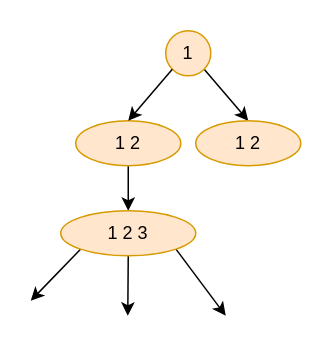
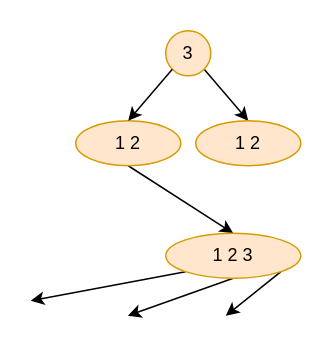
  <mxCell id="0" />
  <mxCell id="1" parent="0" />
  <mxCell id="2" style="rounded=0;orthogonalLoop=1;jettySize=auto;html=1;exitX=1;exitY=1;exitDx=0;exitDy=0;entryX=0.5;entryY=0;entryDx=0;entryDy=0;" edge="1" parent="1" source="3" target="7"><mxGeometry relative="1" as="geometry" /></mxCell>
- <mxCell id="3" value="1" style="ellipse;whiteSpace=wrap;html=1;aspect=fixed;fillColor=#ffe6cc;strokeColor=#d79b00;" vertex="1" parent="1"><mxGeometry x="110" y="20" width="30" height="30" as="geometry" /></mxCell>
+ <mxCell id="3" value="3" style="ellipse;whiteSpace=wrap;html=1;aspect=fixed;fillColor=#ffe6cc;strokeColor=#d79b00;" vertex="1" parent="1"><mxGeometry x="110" y="20" width="30" height="30" as="geometry" /></mxCell>
  <mxCell id="4" style="edgeStyle=none;rounded=0;orthogonalLoop=1;jettySize=auto;html=1;exitX=0.5;exitY=1;exitDx=0;exitDy=0;entryX=0.5;entryY=0;entryDx=0;entryDy=0;" edge="1" parent="1" source="5" target="11"><mxGeometry relative="1" as="geometry" /></mxCell>
  <mxCell id="5" value="1&lt;span style=&quot;white-space: pre&quot;&gt; 2&lt;/span&gt;" style="ellipse;whiteSpace=wrap;html=1;fillColor=#ffe6cc;strokeColor=#d79b00;" vertex="1" parent="1"><mxGeometry x="50" y="80" width="70" height="30" as="geometry" /></mxCell>
  <mxCell id="6" value="" style="endArrow=classic;html=1;rounded=0;exitX=0;exitY=1;exitDx=0;exitDy=0;entryX=0.5;entryY=0;entryDx=0;entryDy=0;" edge="1" parent="1" source="3" target="5"><mxGeometry width="50" height="50" relative="1" as="geometry"><mxPoint x="140" y="230" as="sourcePoint" /><mxPoint x="190" y="180" as="targetPoint" /></mxGeometry></mxCell>
  <mxCell id="7" value="1&lt;span style=&quot;white-space: pre&quot;&gt; 2&lt;/span&gt;" style="ellipse;whiteSpace=wrap;html=1;fillColor=#ffe6cc;strokeColor=#d79b00;" vertex="1" parent="1"><mxGeometry x="130" y="80" width="70" height="30" as="geometry" /></mxCell>
  <mxCell id="8" style="edgeStyle=none;rounded=0;orthogonalLoop=1;jettySize=auto;html=1;exitX=0;exitY=1;exitDx=0;exitDy=0;" edge="1" parent="1" source="11"><mxGeometry relative="1" as="geometry"><mxPoint x="20" y="200" as="targetPoint" /></mxGeometry></mxCell>
  <mxCell id="9" style="edgeStyle=none;rounded=0;orthogonalLoop=1;jettySize=auto;html=1;exitX=0.5;exitY=1;exitDx=0;exitDy=0;" edge="1" parent="1" source="11"><mxGeometry relative="1" as="geometry"><mxPoint x="84.69" y="210" as="targetPoint" /></mxGeometry></mxCell>
  <mxCell id="10" style="edgeStyle=none;rounded=0;orthogonalLoop=1;jettySize=auto;html=1;exitX=1;exitY=1;exitDx=0;exitDy=0;" edge="1" parent="1" source="11"><mxGeometry relative="1" as="geometry"><mxPoint x="150" y="210" as="targetPoint" /></mxGeometry></mxCell>
- <mxCell id="11" value="1&lt;span style=&quot;white-space: pre&quot;&gt; 2&lt;span style=&quot;white-space: pre&quot;&gt; 3&lt;/span&gt;&lt;/span&gt;" style="ellipse;whiteSpace=wrap;html=1;fillColor=#ffe6cc;strokeColor=#d79b00;" vertex="1" parent="1"><mxGeometry x="40" y="140" width="90" height="30" as="geometry" /></mxCell>
+ <mxCell id="11" value="1&lt;span style=&quot;white-space: pre&quot;&gt; 2&lt;span style=&quot;white-space: pre&quot;&gt; 3&lt;/span&gt;&lt;/span&gt;" style="ellipse;whiteSpace=wrap;html=1;fillColor=#ffe6cc;strokeColor=#d79b00;" vertex="1" parent="1"><mxGeometry x="110" y="155" width="90" height="30" as="geometry" /></mxCell>
